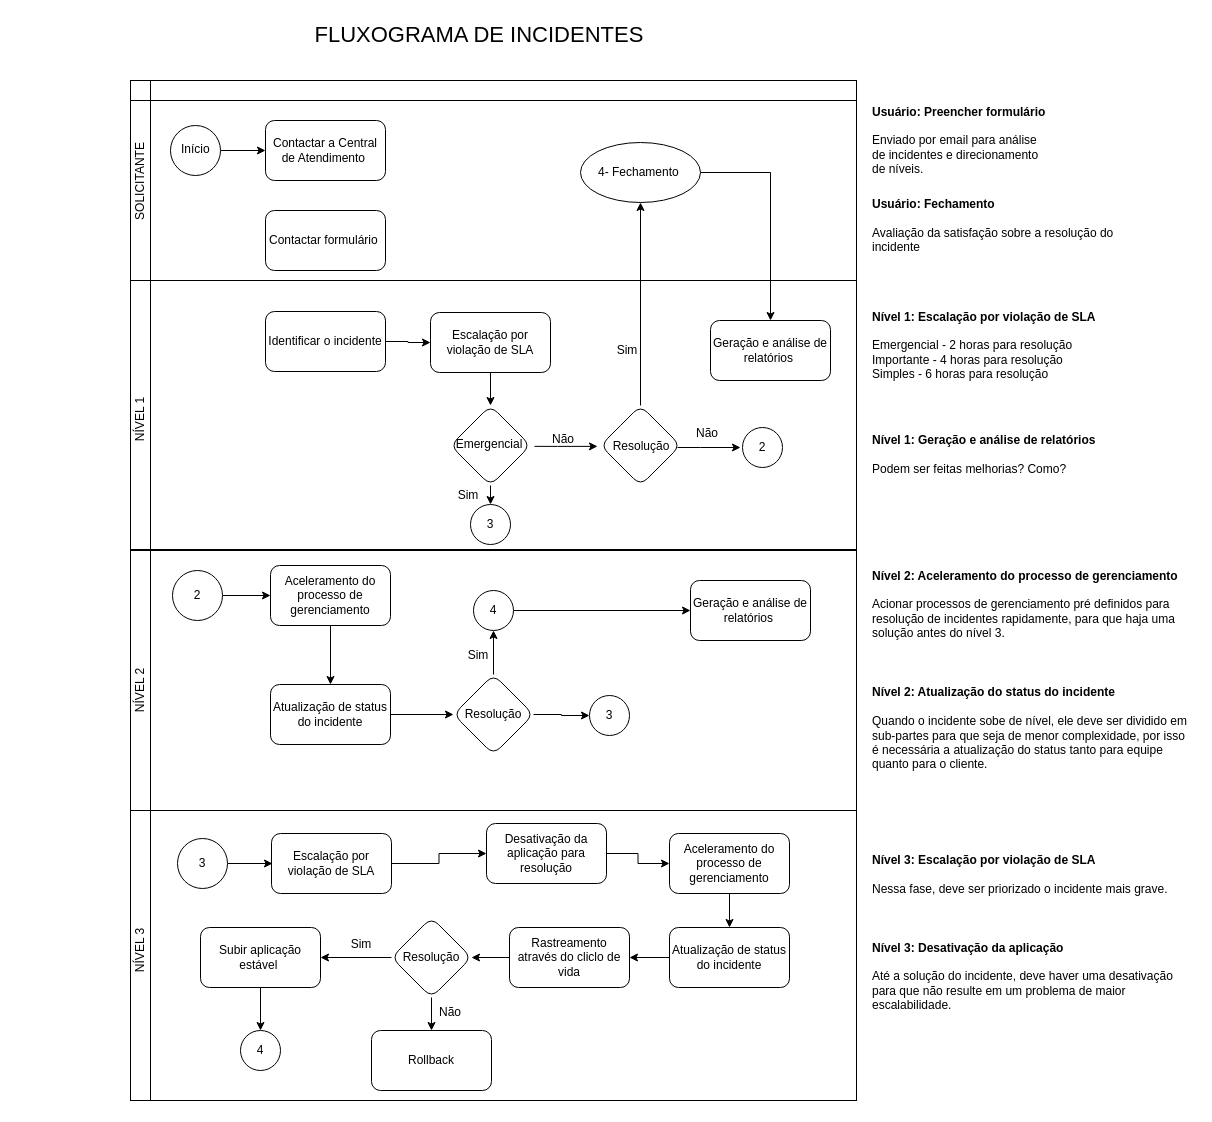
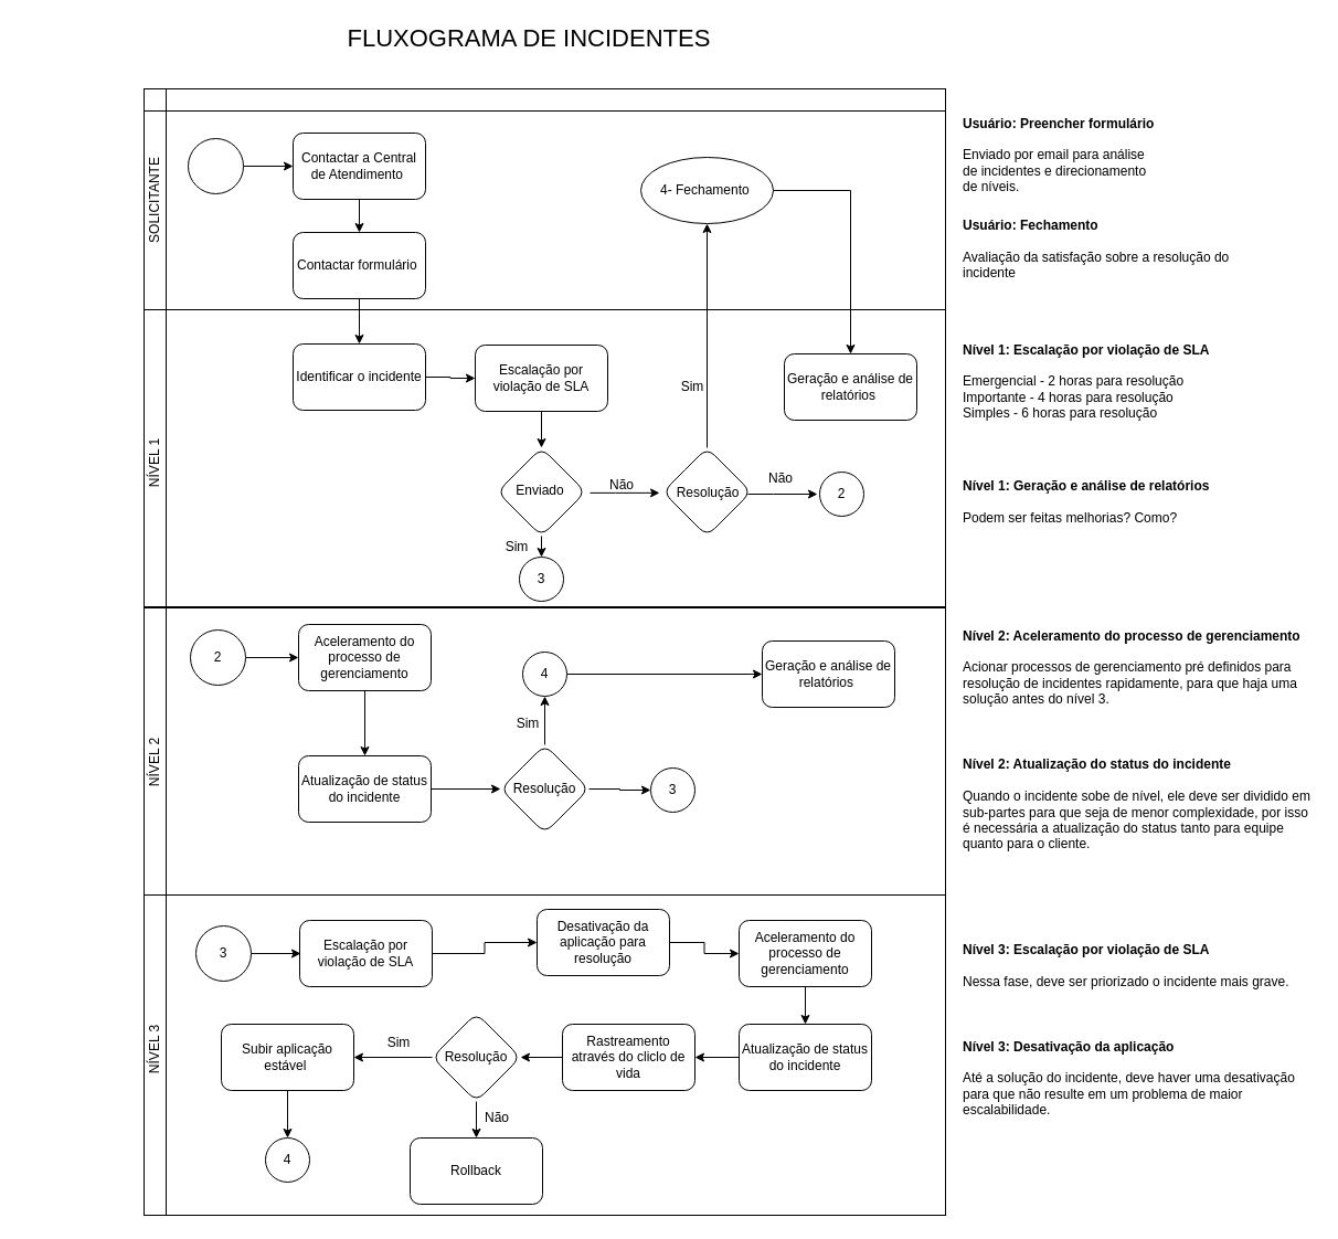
  <mxCell id="0" />
  <mxCell id="1" parent="0" />
  <mxCell id="2" value="" style="shape=internalStorage;whiteSpace=wrap;html=1;backgroundOutline=1;shadow=0;fillColor=#FFFFFF;" parent="1" vertex="1"><mxGeometry x="130" y="780" width="726" height="320" as="geometry" /></mxCell>
  <mxCell id="3" value="" style="shape=internalStorage;whiteSpace=wrap;html=1;backgroundOutline=1;shadow=0;fillColor=#FFFFFF;" parent="1" vertex="1"><mxGeometry x="130" y="530" width="726" height="280" as="geometry" /></mxCell>
  <mxCell id="4" value="" style="shape=internalStorage;whiteSpace=wrap;html=1;backgroundOutline=1;shadow=0;fillColor=#FFFFFF;" parent="1" vertex="1"><mxGeometry x="130" y="249" width="726" height="300" as="geometry" /></mxCell>
  <mxCell id="5" value="" style="shape=internalStorage;whiteSpace=wrap;html=1;backgroundOutline=1;shadow=0;fillColor=#FFFFFF;" parent="1" vertex="1"><mxGeometry x="130" y="80" width="726" height="200" as="geometry" /></mxCell>
  <mxCell id="6" value="SOLICITANTE" style="text;html=1;strokeColor=none;fillColor=none;align=center;verticalAlign=middle;whiteSpace=wrap;rounded=0;rotation=-90;" parent="1" vertex="1"><mxGeometry x="110" y="176" width="60" height="10" as="geometry" /></mxCell>
  <mxCell id="7" value="" style="edgeStyle=orthogonalEdgeStyle;rounded=0;orthogonalLoop=1;jettySize=auto;html=1;" parent="1" source="8" target="10" edge="1"><mxGeometry relative="1" as="geometry" /></mxCell>
  <mxCell id="8" value="" style="ellipse;whiteSpace=wrap;html=1;aspect=fixed;" parent="1" vertex="1"><mxGeometry x="170" y="125" width="50" height="50" as="geometry" /></mxCell>
+ <mxCell id="9" value="" style="edgeStyle=orthogonalEdgeStyle;rounded=0;orthogonalLoop=1;jettySize=auto;html=1;" parent="1" source="10" target="12" edge="1"><mxGeometry relative="1" as="geometry" /></mxCell>
  <mxCell id="10" value="Contactar a Central de Atendimento&amp;nbsp;" style="rounded=1;whiteSpace=wrap;html=1;" parent="1" vertex="1"><mxGeometry x="265" y="120" width="120" height="60" as="geometry" /></mxCell>
- <mxCell id="11" value="Início&amp;nbsp;" style="text;html=1;strokeColor=none;fillColor=none;align=center;verticalAlign=middle;whiteSpace=wrap;rounded=0;" parent="1" vertex="1"><mxGeometry x="177" y="139" width="40" height="20" as="geometry" /></mxCell>
  <mxCell id="12" value="Contactar formulário&amp;nbsp;" style="whiteSpace=wrap;html=1;rounded=1;" parent="1" vertex="1"><mxGeometry x="265" y="210" width="120" height="60" as="geometry" /></mxCell>
  <mxCell id="13" value="&lt;b&gt;Usuário: Preencher formulário&amp;nbsp;&lt;br&gt;&lt;/b&gt;&lt;br&gt;Enviado por email para análise de incidentes e direcionamento de níveis." style="text;html=1;strokeColor=none;fillColor=none;align=left;verticalAlign=middle;whiteSpace=wrap;rounded=0;shadow=0;fontSize=12;" parent="1" vertex="1"><mxGeometry x="870" y="95" width="180" height="90" as="geometry" /></mxCell>
  <mxCell id="14" value="" style="edgeStyle=orthogonalEdgeStyle;rounded=0;orthogonalLoop=1;jettySize=auto;html=1;fontSize=12;" parent="1" source="15" target="17" edge="1"><mxGeometry relative="1" as="geometry" /></mxCell>
  <mxCell id="15" value="Identificar o incidente" style="rounded=1;whiteSpace=wrap;html=1;shadow=0;fontSize=12;fillColor=#FFFFFF;" parent="1" vertex="1"><mxGeometry x="265" y="311" width="120" height="60" as="geometry" /></mxCell>
  <mxCell id="16" value="" style="edgeStyle=orthogonalEdgeStyle;rounded=0;orthogonalLoop=1;jettySize=auto;html=1;fontSize=12;" parent="1" source="17" target="20" edge="1"><mxGeometry relative="1" as="geometry" /></mxCell>
  <mxCell id="17" value="Escalação por violação de SLA" style="rounded=1;whiteSpace=wrap;html=1;shadow=0;fontSize=12;fillColor=#FFFFFF;" parent="1" vertex="1"><mxGeometry x="430" y="312" width="120" height="60" as="geometry" /></mxCell>
+ <mxCell id="18" style="edgeStyle=orthogonalEdgeStyle;rounded=0;orthogonalLoop=1;jettySize=auto;html=1;exitX=0.5;exitY=1;exitDx=0;exitDy=0;fontSize=12;" parent="1" source="12" target="15" edge="1"><mxGeometry relative="1" as="geometry" /></mxCell>
  <mxCell id="19" style="edgeStyle=orthogonalEdgeStyle;rounded=0;orthogonalLoop=1;jettySize=auto;html=1;exitX=0.5;exitY=1;exitDx=0;exitDy=0;entryX=0.5;entryY=0;entryDx=0;entryDy=0;" parent="1" source="20" target="38" edge="1"><mxGeometry relative="1" as="geometry" /></mxCell>
  <mxCell id="20" value="" style="rhombus;whiteSpace=wrap;html=1;fillColor=#FFFFFF;rounded=1;shadow=0;" parent="1" vertex="1"><mxGeometry x="450" y="405" width="80" height="80" as="geometry" /></mxCell>
- <mxCell id="21" value="Emergencial" style="text;html=1;strokeColor=none;fillColor=none;align=center;verticalAlign=middle;whiteSpace=wrap;rounded=0;" parent="1" vertex="1"><mxGeometry x="459" y="429" width="60" height="30" as="geometry" /></mxCell>
+ <mxCell id="21" value="Enviado" style="text;html=1;strokeColor=none;fillColor=none;align=center;verticalAlign=middle;whiteSpace=wrap;rounded=0;" parent="1" vertex="1"><mxGeometry x="459" y="429" width="60" height="30" as="geometry" /></mxCell>
  <mxCell id="22" value="NÍVEL 1" style="text;html=1;strokeColor=none;fillColor=none;align=center;verticalAlign=middle;whiteSpace=wrap;rounded=0;rotation=-90;" parent="1" vertex="1"><mxGeometry x="20" y="414" width="240" height="10" as="geometry" /></mxCell>
  <mxCell id="23" value="NÍVEL 3" style="text;html=1;strokeColor=none;fillColor=none;align=center;verticalAlign=middle;whiteSpace=wrap;rounded=0;rotation=-90;" parent="1" vertex="1"><mxGeometry x="20" y="945" width="240" height="10" as="geometry" /></mxCell>
  <mxCell id="24" value="NÍVEL 2" style="text;html=1;strokeColor=none;fillColor=none;align=center;verticalAlign=middle;whiteSpace=wrap;rounded=0;rotation=-90;" parent="1" vertex="1"><mxGeometry x="20" y="685" width="240" height="10" as="geometry" /></mxCell>
  <mxCell id="25" value="Sim" style="text;html=1;strokeColor=none;fillColor=none;align=center;verticalAlign=middle;whiteSpace=wrap;rounded=0;" parent="1" vertex="1"><mxGeometry x="438" y="480" width="60" height="30" as="geometry" /></mxCell>
  <mxCell id="26" value="Não" style="text;html=1;strokeColor=none;fillColor=none;align=center;verticalAlign=middle;whiteSpace=wrap;rounded=0;" parent="1" vertex="1"><mxGeometry x="533" y="424" width="60" height="30" as="geometry" /></mxCell>
  <mxCell id="27" value="" style="edgeStyle=orthogonalEdgeStyle;rounded=0;orthogonalLoop=1;jettySize=auto;html=1;" parent="1" source="29" target="32" edge="1"><mxGeometry relative="1" as="geometry" /></mxCell>
  <mxCell id="28" value="" style="edgeStyle=orthogonalEdgeStyle;rounded=0;orthogonalLoop=1;jettySize=auto;html=1;" parent="1" edge="1"><mxGeometry relative="1" as="geometry"><mxPoint x="677" y="447" as="sourcePoint" /><mxPoint x="740" y="447" as="targetPoint" /><Array as="points"><mxPoint x="700" y="447" /><mxPoint x="700" y="447" /></Array></mxGeometry></mxCell>
  <mxCell id="29" value="" style="rhombus;whiteSpace=wrap;html=1;fillColor=#FFFFFF;rounded=1;shadow=0;" parent="1" vertex="1"><mxGeometry x="600" y="405" width="80" height="80" as="geometry" /></mxCell>
  <mxCell id="30" value="Resolução" style="text;html=1;strokeColor=none;fillColor=none;align=center;verticalAlign=middle;whiteSpace=wrap;rounded=0;" parent="1" vertex="1"><mxGeometry x="611" y="431" width="60" height="30" as="geometry" /></mxCell>
  <mxCell id="31" value="" style="edgeStyle=orthogonalEdgeStyle;rounded=0;orthogonalLoop=1;jettySize=auto;html=1;" parent="1" source="32" target="33" edge="1"><mxGeometry relative="1" as="geometry" /></mxCell>
  <mxCell id="32" value="4- Fechamento&amp;nbsp;" style="ellipse;whiteSpace=wrap;html=1;fillColor=#FFFFFF;rounded=1;shadow=0;" parent="1" vertex="1"><mxGeometry x="580" y="142" width="120" height="60" as="geometry" /></mxCell>
  <mxCell id="33" value="Geração e análise de relatórios&amp;nbsp;" style="whiteSpace=wrap;html=1;fillColor=#FFFFFF;rounded=1;shadow=0;" parent="1" vertex="1"><mxGeometry x="710" y="320" width="120" height="60" as="geometry" /></mxCell>
  <mxCell id="34" value="Sim" style="text;html=1;strokeColor=none;fillColor=none;align=center;verticalAlign=middle;whiteSpace=wrap;rounded=0;" parent="1" vertex="1"><mxGeometry x="597" y="335" width="60" height="30" as="geometry" /></mxCell>
  <mxCell id="35" value="Não" style="text;html=1;strokeColor=none;fillColor=none;align=center;verticalAlign=middle;whiteSpace=wrap;rounded=0;" parent="1" vertex="1"><mxGeometry x="677" y="418" width="60" height="30" as="geometry" /></mxCell>
  <mxCell id="36" value="" style="edgeStyle=orthogonalEdgeStyle;rounded=0;orthogonalLoop=1;jettySize=auto;html=1;" parent="1" source="37" target="43" edge="1"><mxGeometry relative="1" as="geometry" /></mxCell>
  <mxCell id="37" value="Aceleramento do processo de gerenciamento" style="rounded=1;whiteSpace=wrap;html=1;" parent="1" vertex="1"><mxGeometry x="270" y="565" width="120" height="60" as="geometry" /></mxCell>
  <mxCell id="38" value="3" style="ellipse;whiteSpace=wrap;html=1;aspect=fixed;" parent="1" vertex="1"><mxGeometry x="470" y="504" width="40" height="40" as="geometry" /></mxCell>
  <mxCell id="39" value="2" style="ellipse;whiteSpace=wrap;html=1;aspect=fixed;" parent="1" vertex="1"><mxGeometry x="742" y="427" width="40" height="40" as="geometry" /></mxCell>
  <mxCell id="40" value="" style="edgeStyle=orthogonalEdgeStyle;rounded=0;orthogonalLoop=1;jettySize=auto;html=1;" parent="1" source="41" target="37" edge="1"><mxGeometry relative="1" as="geometry" /></mxCell>
  <mxCell id="41" value="2" style="ellipse;whiteSpace=wrap;html=1;aspect=fixed;" parent="1" vertex="1"><mxGeometry x="172" y="570" width="50" height="50" as="geometry" /></mxCell>
  <mxCell id="42" value="" style="edgeStyle=orthogonalEdgeStyle;rounded=0;orthogonalLoop=1;jettySize=auto;html=1;" parent="1" source="43" target="46" edge="1"><mxGeometry relative="1" as="geometry" /></mxCell>
  <mxCell id="43" value="Atualização de status do incidente" style="whiteSpace=wrap;html=1;rounded=1;" parent="1" vertex="1"><mxGeometry x="270" y="684" width="120" height="60" as="geometry" /></mxCell>
  <mxCell id="44" value="" style="edgeStyle=orthogonalEdgeStyle;rounded=0;orthogonalLoop=1;jettySize=auto;html=1;" parent="1" source="46" target="48" edge="1"><mxGeometry relative="1" as="geometry" /></mxCell>
  <mxCell id="45" value="" style="edgeStyle=orthogonalEdgeStyle;rounded=0;orthogonalLoop=1;jettySize=auto;html=1;" parent="1" source="46" target="50" edge="1"><mxGeometry relative="1" as="geometry" /></mxCell>
  <mxCell id="46" value="Resolução" style="rhombus;whiteSpace=wrap;html=1;rounded=1;" parent="1" vertex="1"><mxGeometry x="453" y="674" width="80" height="80" as="geometry" /></mxCell>
  <mxCell id="47" style="edgeStyle=orthogonalEdgeStyle;rounded=0;orthogonalLoop=1;jettySize=auto;html=1;exitX=1;exitY=0.5;exitDx=0;exitDy=0;entryX=0;entryY=0.5;entryDx=0;entryDy=0;" parent="1" source="48" target="51" edge="1"><mxGeometry relative="1" as="geometry" /></mxCell>
  <mxCell id="48" value="4" style="ellipse;whiteSpace=wrap;html=1;aspect=fixed;" parent="1" vertex="1"><mxGeometry x="473" y="590" width="40" height="40" as="geometry" /></mxCell>
  <mxCell id="49" value="Sim" style="text;html=1;strokeColor=none;fillColor=none;align=center;verticalAlign=middle;whiteSpace=wrap;rounded=0;" parent="1" vertex="1"><mxGeometry x="448" y="640" width="60" height="30" as="geometry" /></mxCell>
  <mxCell id="50" value="3" style="ellipse;whiteSpace=wrap;html=1;aspect=fixed;" parent="1" vertex="1"><mxGeometry x="589" y="695" width="40" height="40" as="geometry" /></mxCell>
  <mxCell id="51" value="Geração e análise de relatórios&amp;nbsp;" style="whiteSpace=wrap;html=1;fillColor=#FFFFFF;rounded=1;shadow=0;" parent="1" vertex="1"><mxGeometry x="690" y="580" width="120" height="60" as="geometry" /></mxCell>
  <mxCell id="52" value="" style="edgeStyle=orthogonalEdgeStyle;rounded=0;orthogonalLoop=1;jettySize=auto;html=1;" parent="1" source="53" edge="1"><mxGeometry relative="1" as="geometry"><mxPoint x="272" y="863" as="targetPoint" /></mxGeometry></mxCell>
  <mxCell id="53" value="3" style="ellipse;whiteSpace=wrap;html=1;aspect=fixed;" parent="1" vertex="1"><mxGeometry x="177" y="838" width="50" height="50" as="geometry" /></mxCell>
  <mxCell id="54" value="" style="edgeStyle=orthogonalEdgeStyle;rounded=0;orthogonalLoop=1;jettySize=auto;html=1;" parent="1" source="55" target="57" edge="1"><mxGeometry relative="1" as="geometry" /></mxCell>
  <mxCell id="55" value="Escalação por violação de SLA" style="rounded=1;whiteSpace=wrap;html=1;shadow=0;fontSize=12;fillColor=#FFFFFF;" parent="1" vertex="1"><mxGeometry x="271" y="833" width="120" height="60" as="geometry" /></mxCell>
  <mxCell id="56" value="" style="edgeStyle=orthogonalEdgeStyle;rounded=0;orthogonalLoop=1;jettySize=auto;html=1;" parent="1" source="57" target="59" edge="1"><mxGeometry relative="1" as="geometry" /></mxCell>
  <mxCell id="57" value="Desativação da aplicação para resolução" style="whiteSpace=wrap;html=1;fillColor=#FFFFFF;rounded=1;shadow=0;" parent="1" vertex="1"><mxGeometry x="486" y="823" width="120" height="60" as="geometry" /></mxCell>
  <mxCell id="58" value="" style="edgeStyle=orthogonalEdgeStyle;rounded=0;orthogonalLoop=1;jettySize=auto;html=1;" parent="1" source="59" target="61" edge="1"><mxGeometry relative="1" as="geometry" /></mxCell>
  <mxCell id="59" value="Aceleramento do processo de gerenciamento" style="rounded=1;whiteSpace=wrap;html=1;" parent="1" vertex="1"><mxGeometry x="669" y="833" width="120" height="60" as="geometry" /></mxCell>
  <mxCell id="60" value="" style="edgeStyle=orthogonalEdgeStyle;rounded=0;orthogonalLoop=1;jettySize=auto;html=1;" parent="1" source="61" target="63" edge="1"><mxGeometry relative="1" as="geometry" /></mxCell>
  <mxCell id="61" value="Atualização de status do incidente" style="whiteSpace=wrap;html=1;rounded=1;" parent="1" vertex="1"><mxGeometry x="669" y="927" width="120" height="60" as="geometry" /></mxCell>
  <mxCell id="62" value="" style="edgeStyle=orthogonalEdgeStyle;rounded=0;orthogonalLoop=1;jettySize=auto;html=1;" parent="1" source="63" target="66" edge="1"><mxGeometry relative="1" as="geometry" /></mxCell>
  <mxCell id="63" value="Rastreamento através do cliclo de vida" style="whiteSpace=wrap;html=1;rounded=1;" parent="1" vertex="1"><mxGeometry x="509" y="927" width="120" height="60" as="geometry" /></mxCell>
  <mxCell id="64" value="" style="edgeStyle=orthogonalEdgeStyle;rounded=0;orthogonalLoop=1;jettySize=auto;html=1;" parent="1" source="66" target="68" edge="1"><mxGeometry relative="1" as="geometry" /></mxCell>
  <mxCell id="65" value="" style="edgeStyle=orthogonalEdgeStyle;rounded=0;orthogonalLoop=1;jettySize=auto;html=1;" parent="1" source="66" target="71" edge="1"><mxGeometry relative="1" as="geometry" /></mxCell>
  <mxCell id="66" value="Resolução" style="rhombus;whiteSpace=wrap;html=1;rounded=1;" parent="1" vertex="1"><mxGeometry x="391" y="917" width="80" height="80" as="geometry" /></mxCell>
  <mxCell id="67" value="" style="edgeStyle=orthogonalEdgeStyle;rounded=0;orthogonalLoop=1;jettySize=auto;html=1;" parent="1" source="68" target="70" edge="1"><mxGeometry relative="1" as="geometry" /></mxCell>
  <mxCell id="68" value="Subir aplicação estável&amp;nbsp;" style="whiteSpace=wrap;html=1;rounded=1;" parent="1" vertex="1"><mxGeometry x="200" y="927" width="120" height="60" as="geometry" /></mxCell>
  <mxCell id="69" value="Sim" style="text;html=1;strokeColor=none;fillColor=none;align=center;verticalAlign=middle;whiteSpace=wrap;rounded=0;" parent="1" vertex="1"><mxGeometry x="331" y="929" width="60" height="30" as="geometry" /></mxCell>
  <mxCell id="70" value="4" style="ellipse;whiteSpace=wrap;html=1;aspect=fixed;" parent="1" vertex="1"><mxGeometry x="240" y="1030" width="40" height="40" as="geometry" /></mxCell>
  <mxCell id="71" value="Rollback" style="rounded=1;whiteSpace=wrap;html=1;" parent="1" vertex="1"><mxGeometry x="371" y="1030" width="120" height="60" as="geometry" /></mxCell>
  <mxCell id="72" value="Não" style="text;html=1;strokeColor=none;fillColor=none;align=center;verticalAlign=middle;whiteSpace=wrap;rounded=0;" parent="1" vertex="1"><mxGeometry x="420" y="997" width="60" height="30" as="geometry" /></mxCell>
  <mxCell id="73" value="" style="edgeStyle=orthogonalEdgeStyle;rounded=0;orthogonalLoop=1;jettySize=auto;html=1;" parent="1" edge="1"><mxGeometry relative="1" as="geometry"><mxPoint x="534" y="445.87" as="sourcePoint" /><mxPoint x="597" y="445.87" as="targetPoint" /><Array as="points"><mxPoint x="557" y="445.87" /><mxPoint x="557" y="445.87" /></Array></mxGeometry></mxCell>
  <mxCell id="74" value="FLUXOGRAMA DE INCIDENTES&amp;nbsp;" style="text;html=1;strokeColor=none;fillColor=none;align=center;verticalAlign=middle;whiteSpace=wrap;rounded=0;fontSize=22;" parent="1" vertex="1"><mxGeometry x="296" y="20" width="372" height="30" as="geometry" /></mxCell>
  <mxCell id="75" value="&lt;b&gt;Usuário: Fechamento&amp;nbsp;&lt;br&gt;&lt;/b&gt;&lt;br&gt;Avaliação da satisfação sobre a resolução do incidente&amp;nbsp;" style="text;html=1;strokeColor=none;fillColor=none;align=left;verticalAlign=middle;whiteSpace=wrap;rounded=0;shadow=0;fontSize=12;" parent="1" vertex="1"><mxGeometry x="870" y="180" width="280" height="90" as="geometry" /></mxCell>
  <mxCell id="76" value="&lt;b&gt;Nível 1: Escalação por violação de SLA&lt;br&gt;&lt;/b&gt;&amp;nbsp;&lt;br&gt;Emergencial - 2 horas para resolução&amp;nbsp;&amp;nbsp;&lt;br&gt;Importante - 4 horas para resolução&lt;br&gt;Simples - 6 horas para resolução" style="text;html=1;strokeColor=none;fillColor=none;align=left;verticalAlign=middle;whiteSpace=wrap;rounded=0;shadow=0;fontSize=12;" parent="1" vertex="1"><mxGeometry x="870" y="300" width="320" height="90" as="geometry" /></mxCell>
  <mxCell id="77" value="&lt;b&gt;Nível 1:&amp;nbsp;&lt;/b&gt;&lt;span style=&quot;text-align: center;&quot;&gt;&lt;b&gt;Geração e análise de relatórios&amp;nbsp;&lt;/b&gt;&lt;/span&gt;&lt;b&gt;&lt;br&gt;&lt;/b&gt;&amp;nbsp;&lt;br&gt;Podem ser feitas melhorias? Como?" style="text;html=1;strokeColor=none;fillColor=none;align=left;verticalAlign=middle;whiteSpace=wrap;rounded=0;shadow=0;fontSize=12;" parent="1" vertex="1"><mxGeometry x="870" y="409" width="320" height="90" as="geometry" /></mxCell>
  <mxCell id="78" value="&lt;div style=&quot;&quot;&gt;&lt;b style=&quot;background-color: initial;&quot;&gt;Nível 2: Aceleramento do processo de gerenciamento&amp;nbsp;&lt;/b&gt;&lt;/div&gt;&amp;nbsp;&lt;br&gt;Acionar processos de gerenciamento pré definidos para resolução de incidentes rapidamente, para que haja uma solução antes do nível 3." style="text;html=1;strokeColor=none;fillColor=none;align=left;verticalAlign=middle;whiteSpace=wrap;rounded=0;shadow=0;fontSize=12;" parent="1" vertex="1"><mxGeometry x="870" y="559" width="320" height="90" as="geometry" /></mxCell>
  <mxCell id="79" value="&lt;div style=&quot;&quot;&gt;&lt;b style=&quot;background-color: initial;&quot;&gt;Nível 2: Atualização do status do incidente&lt;/b&gt;&lt;/div&gt;&amp;nbsp;&lt;br&gt;Quando o incidente sobe de nível, ele deve ser dividido em sub-partes para que seja de menor complexidade, por isso é necessária a atualização do status tanto para equipe quanto para o cliente.&amp;nbsp;" style="text;html=1;strokeColor=none;fillColor=none;align=left;verticalAlign=middle;whiteSpace=wrap;rounded=0;shadow=0;fontSize=12;" parent="1" vertex="1"><mxGeometry x="870" y="683" width="320" height="90" as="geometry" /></mxCell>
  <mxCell id="80" value="&lt;div style=&quot;&quot;&gt;&lt;b style=&quot;background-color: initial;&quot;&gt;Nível 3: Desativação da aplicação&lt;/b&gt;&lt;/div&gt;&amp;nbsp;&lt;br&gt;Até a solução do incidente, deve haver uma desativação para que não resulte em um problema de maior escalabilidade.&amp;nbsp;" style="text;html=1;strokeColor=none;fillColor=none;align=left;verticalAlign=middle;whiteSpace=wrap;rounded=0;shadow=0;fontSize=12;" parent="1" vertex="1"><mxGeometry x="870" y="931" width="320" height="90" as="geometry" /></mxCell>
  <mxCell id="81" value="&lt;b&gt;Nível 3: Escalação por violação de SLA&lt;br&gt;&lt;/b&gt;&amp;nbsp;&lt;br&gt;Nessa fase, deve ser priorizado o incidente mais grave." style="text;html=1;strokeColor=none;fillColor=none;align=left;verticalAlign=middle;whiteSpace=wrap;rounded=0;shadow=0;fontSize=12;" parent="1" vertex="1"><mxGeometry x="870" y="829" width="320" height="90" as="geometry" /></mxCell>
